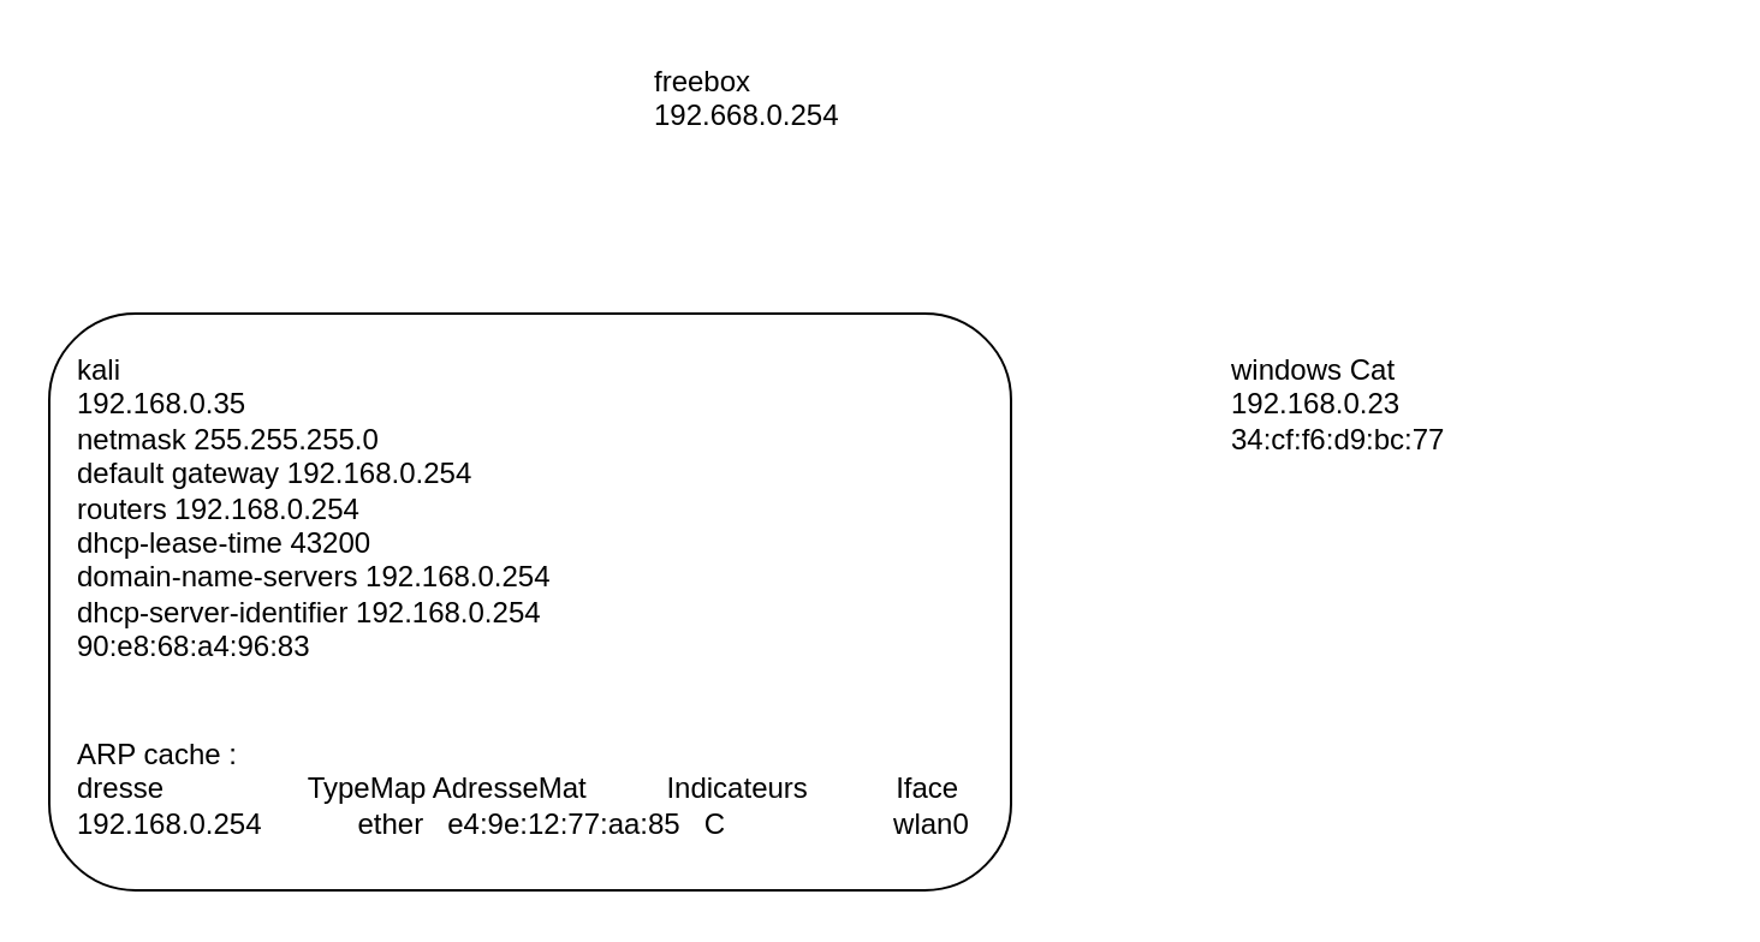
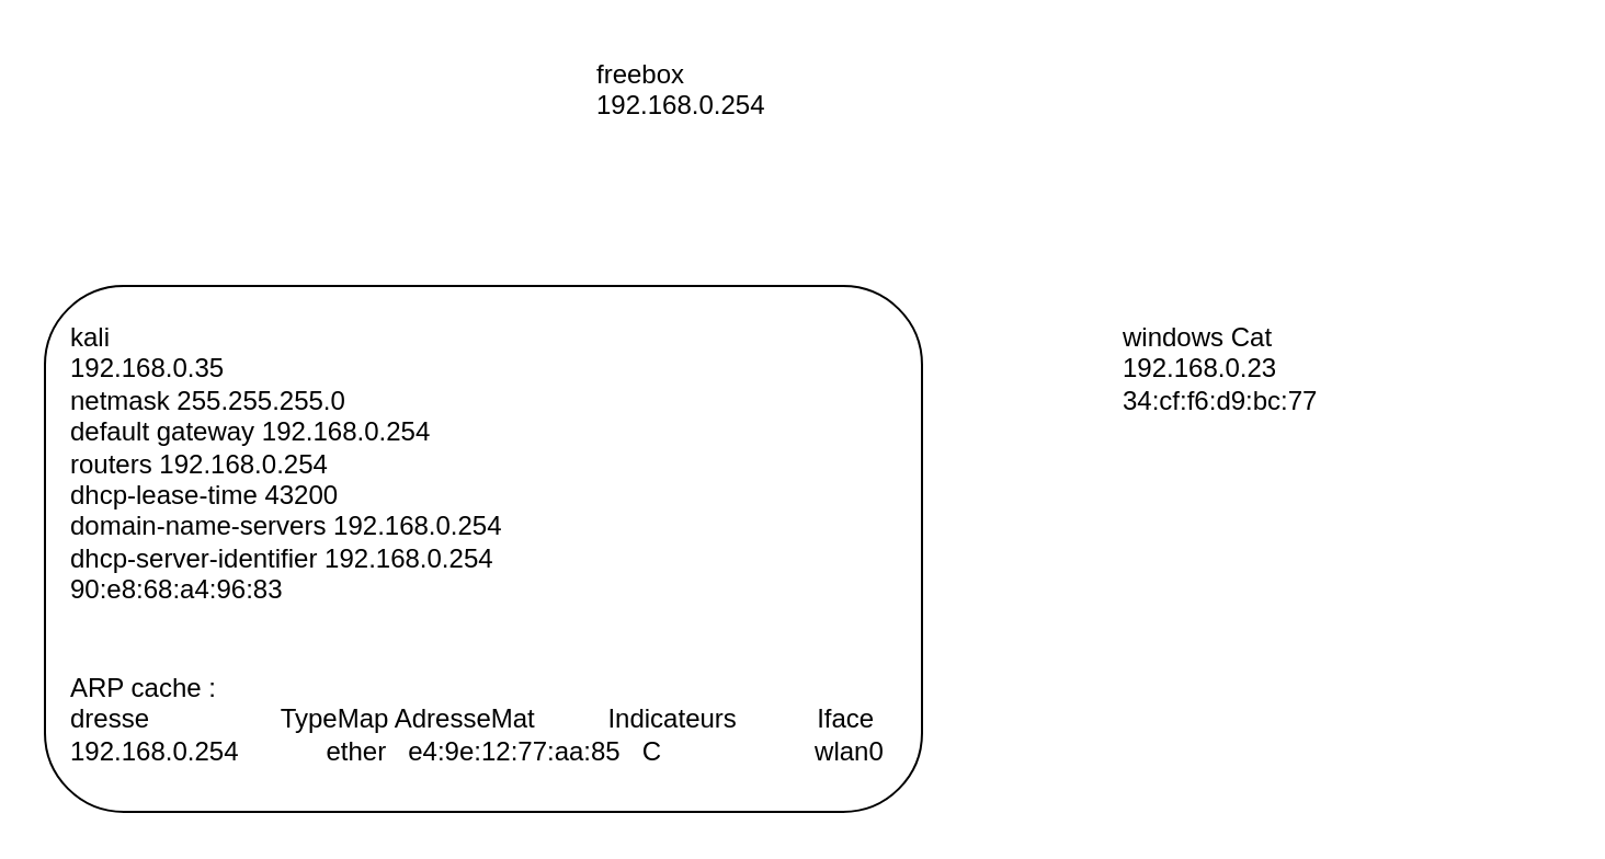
  <mxCell id="0" />
  <mxCell id="1" parent="0" />
  <mxCell id="2" value="" style="rounded=1;whiteSpace=wrap;html=1;" vertex="1" parent="1"><mxGeometry x="20" y="130" width="400" height="240" as="geometry" /></mxCell>
- <mxCell id="3" value="&lt;div&gt;freebox&lt;/div&gt;&lt;div&gt;192.668.0.254&lt;br&gt;&lt;/div&gt;" style="text;html=1;strokeColor=none;fillColor=none;align=left;verticalAlign=top;whiteSpace=wrap;rounded=0;" parent="1" vertex="1"><mxGeometry x="270" y="20" width="200" height="100" as="geometry" /></mxCell>
+ <mxCell id="3" value="&lt;div&gt;freebox&lt;/div&gt;&lt;div&gt;192.168.0.254&lt;br&gt;&lt;/div&gt;" style="text;html=1;strokeColor=none;fillColor=none;align=left;verticalAlign=top;whiteSpace=wrap;rounded=0;" parent="1" vertex="1"><mxGeometry x="270" y="20" width="200" height="100" as="geometry" /></mxCell>
  <mxCell id="4" value="&lt;div&gt;kali&lt;/div&gt;&lt;div&gt;192.168.0.35&lt;br&gt;&lt;/div&gt;&lt;div&gt;netmask 255.255.255.0&lt;/div&gt;&lt;div&gt;default gateway 192.168.0.254&lt;/div&gt;&lt;div&gt;routers 192.168.0.254&lt;/div&gt;&lt;div&gt;dhcp-lease-time 43200&lt;/div&gt;&lt;div&gt;domain-name-servers 192.168.0.254&lt;/div&gt;&lt;div&gt;dhcp-server-identifier 192.168.0.254&lt;br&gt;&lt;/div&gt;&lt;div&gt;90:e8:68:a4:96:83&lt;br&gt;&lt;/div&gt;" style="text;html=1;strokeColor=none;fillColor=none;align=left;verticalAlign=top;whiteSpace=wrap;rounded=0;" parent="1" vertex="1"><mxGeometry x="30" y="140" width="200" height="150" as="geometry" /></mxCell>
  <mxCell id="5" value="&lt;div&gt;windows Cat&lt;br&gt;&lt;/div&gt;&lt;div&gt;192.168.0.23&lt;/div&gt;&lt;div&gt;34:cf:f6:d9:bc:77&lt;br&gt;&lt;/div&gt;" style="text;html=1;strokeColor=none;fillColor=none;align=left;verticalAlign=top;whiteSpace=wrap;rounded=0;" parent="1" vertex="1"><mxGeometry x="510" y="140" width="200" height="100" as="geometry" /></mxCell>
  <mxCell id="6" value="&lt;div&gt;ARP cache :&lt;br&gt;&lt;/div&gt;&lt;div&gt;dresse&amp;nbsp;&amp;nbsp;&amp;nbsp;&amp;nbsp;&amp;nbsp;&amp;nbsp;&amp;nbsp;&amp;nbsp;&amp;nbsp;&amp;nbsp;&amp;nbsp;&amp;nbsp;&amp;nbsp;&amp;nbsp;&amp;nbsp;&amp;nbsp;&amp;nbsp; TypeMap AdresseMat&amp;nbsp;&amp;nbsp;&amp;nbsp;&amp;nbsp;&amp;nbsp;&amp;nbsp;&amp;nbsp;&amp;nbsp;&amp;nbsp; Indicateurs&amp;nbsp;&amp;nbsp;&amp;nbsp;&amp;nbsp;&amp;nbsp;&amp;nbsp;&amp;nbsp;&amp;nbsp;&amp;nbsp;&amp;nbsp; Iface&lt;/div&gt;192.168.0.254&amp;nbsp;&amp;nbsp;&amp;nbsp;&amp;nbsp;&amp;nbsp;&amp;nbsp;&amp;nbsp;&amp;nbsp;&amp;nbsp;&amp;nbsp;&amp;nbsp; ether&amp;nbsp;&amp;nbsp; e4:9e:12:77:aa:85&amp;nbsp;&amp;nbsp; C&amp;nbsp;&amp;nbsp;&amp;nbsp;&amp;nbsp;&amp;nbsp;&amp;nbsp;&amp;nbsp;&amp;nbsp;&amp;nbsp;&amp;nbsp;&amp;nbsp;&amp;nbsp;&amp;nbsp;&amp;nbsp;&amp;nbsp;&amp;nbsp;&amp;nbsp;&amp;nbsp;&amp;nbsp;&amp;nbsp; wlan0" style="text;whiteSpace=wrap;html=1;" vertex="1" parent="1"><mxGeometry x="30" y="300" width="400" height="50" as="geometry" /></mxCell>
